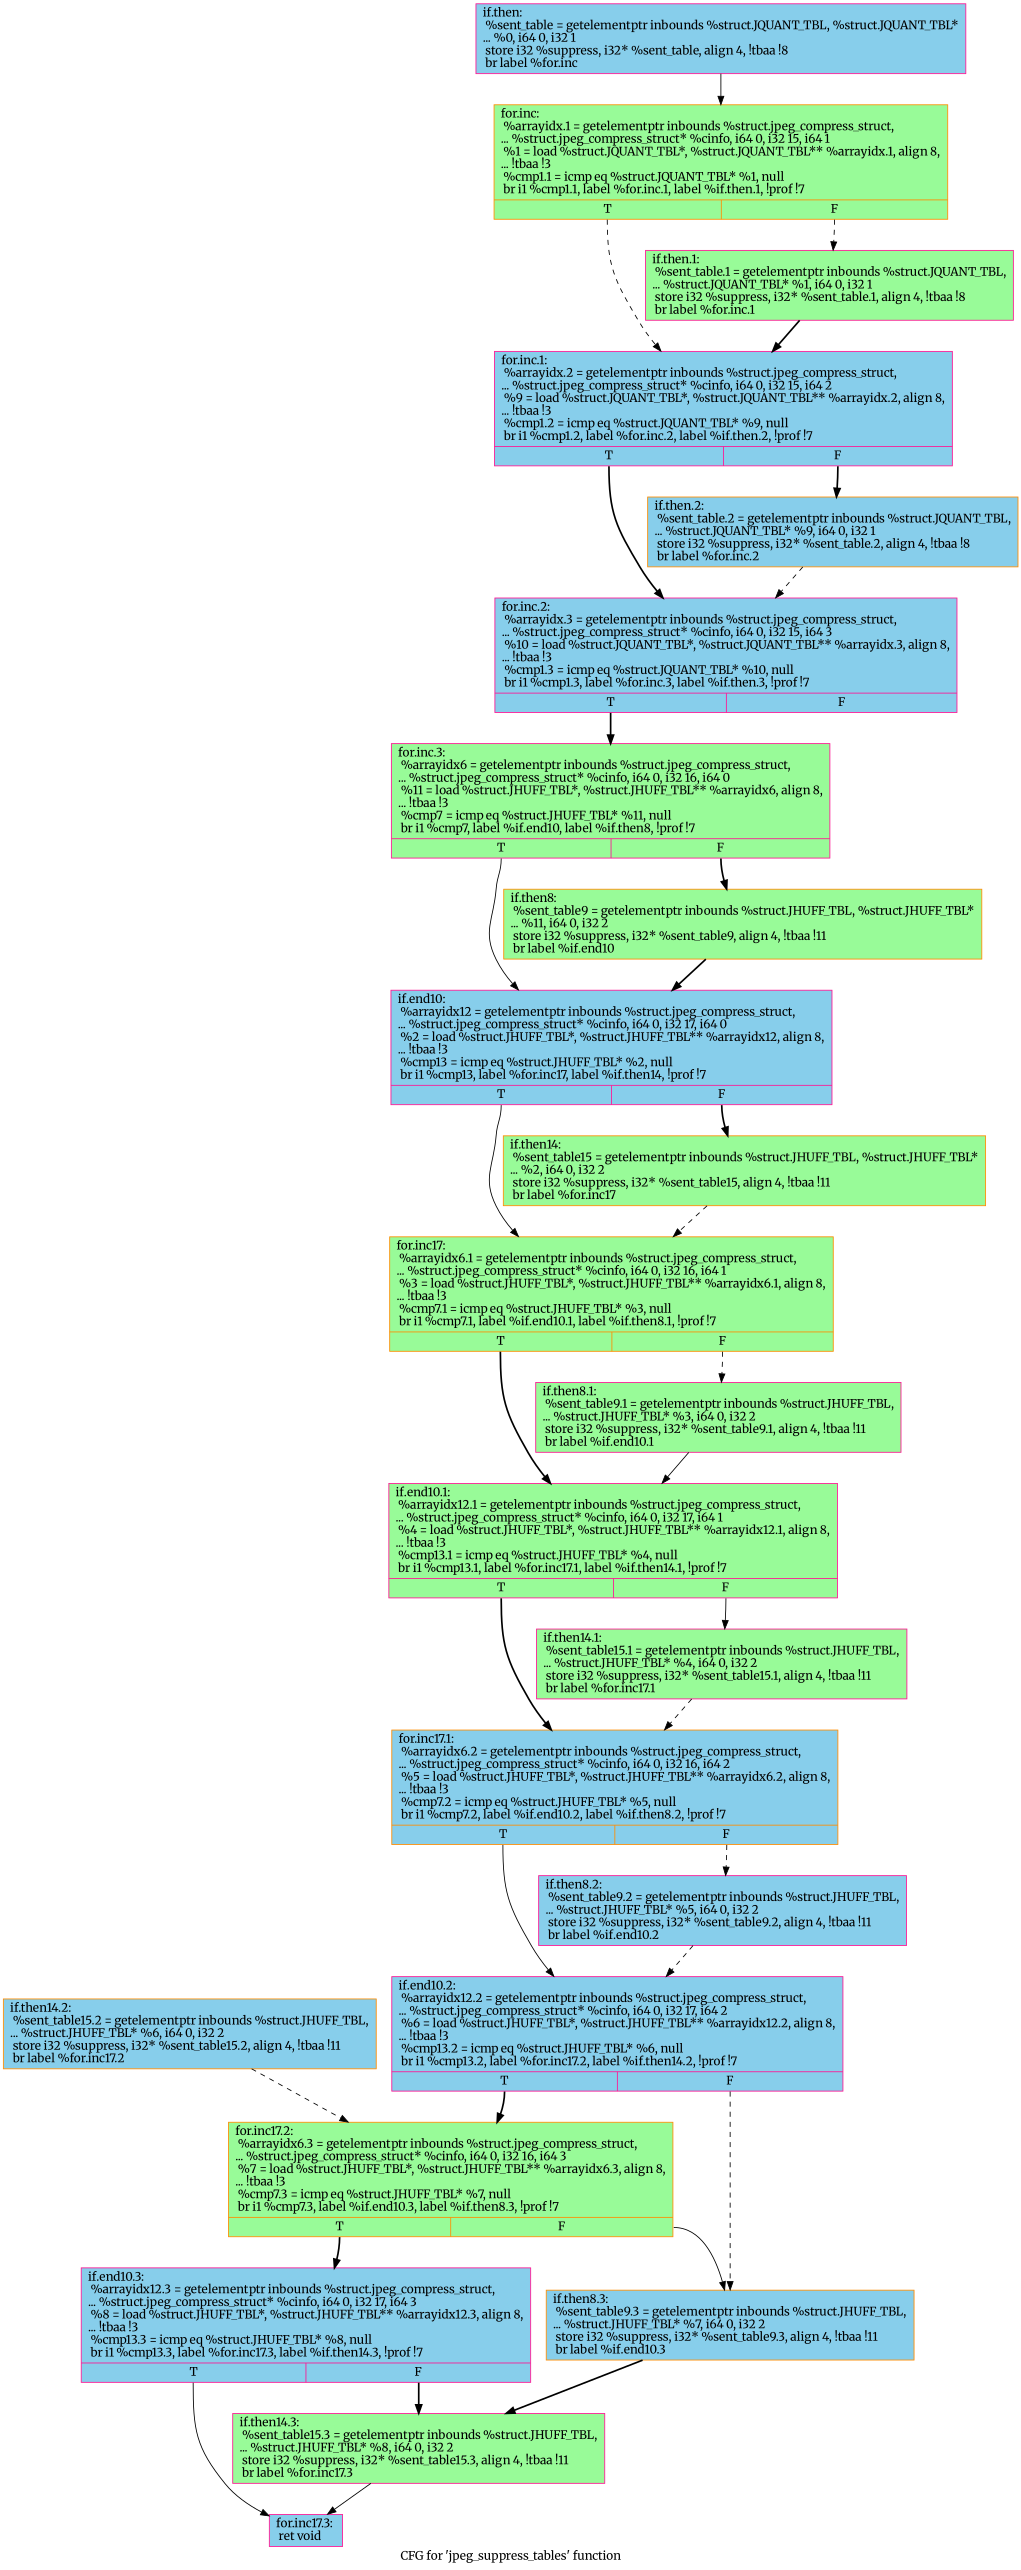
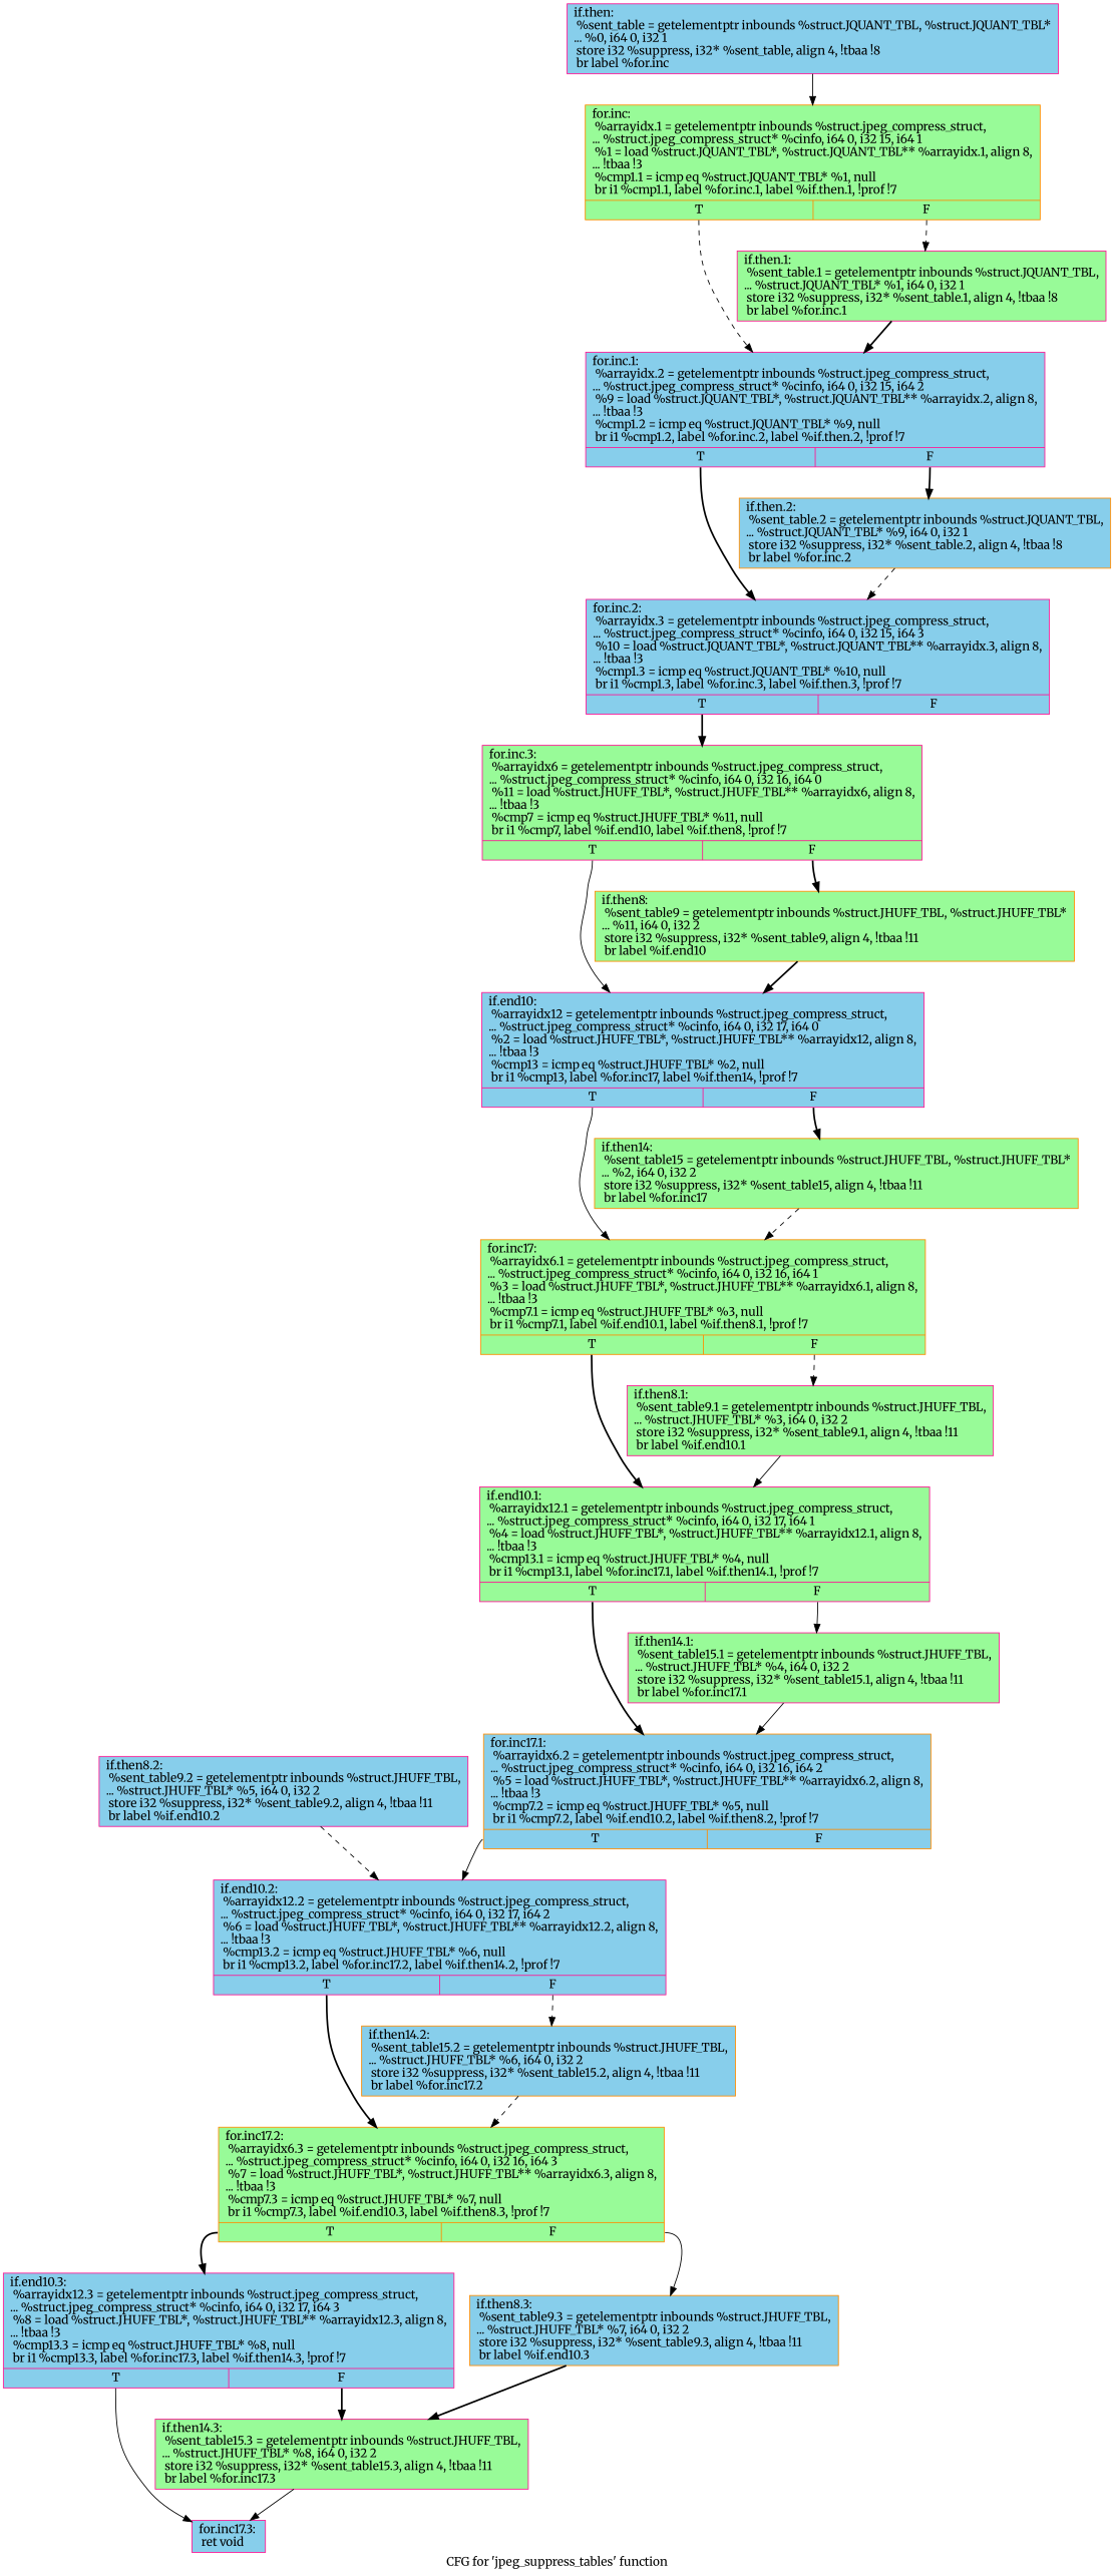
  digraph {
    fontname=Merriweather
    label="CFG for 'jpeg_suppress_tables' function"
    node [color=deeppink fillcolor=skyblue fontname=Merriweather shape=record style=filled]
    edge [fontname=Merriweather style=bold]
    n1 [color=darkorange fillcolor=palegreen label="{for.inc:                                          \l  %arrayidx.1 = getelementptr inbounds %struct.jpeg_compress_struct,\l... %struct.jpeg_compress_struct* %cinfo, i64 0, i32 15, i64 1\l  %1 = load %struct.JQUANT_TBL*, %struct.JQUANT_TBL** %arrayidx.1, align 8,\l... !tbaa !3\l  %cmp1.1 = icmp eq %struct.JQUANT_TBL* %1, null\l  br i1 %cmp1.1, label %for.inc.1, label %if.then.1, !prof !7\l|{<s0>T|<s1>F}}"]
    n2 [label="{for.inc.1:                                        \l  %arrayidx.2 = getelementptr inbounds %struct.jpeg_compress_struct,\l... %struct.jpeg_compress_struct* %cinfo, i64 0, i32 15, i64 2\l  %9 = load %struct.JQUANT_TBL*, %struct.JQUANT_TBL** %arrayidx.2, align 8,\l... !tbaa !3\l  %cmp1.2 = icmp eq %struct.JQUANT_TBL* %9, null\l  br i1 %cmp1.2, label %for.inc.2, label %if.then.2, !prof !7\l|{<s0>T|<s1>F}}"]
    n3 [fillcolor=palegreen label="{if.then.1:                                        \l  %sent_table.1 = getelementptr inbounds %struct.JQUANT_TBL,\l... %struct.JQUANT_TBL* %1, i64 0, i32 1\l  store i32 %suppress, i32* %sent_table.1, align 4, !tbaa !8\l  br label %for.inc.1\l}"]
    n4 [label="{if.then:                                          \l  %sent_table = getelementptr inbounds %struct.JQUANT_TBL, %struct.JQUANT_TBL*\l... %0, i64 0, i32 1\l  store i32 %suppress, i32* %sent_table, align 4, !tbaa !8\l  br label %for.inc\l}"]
    n5 [label="{for.inc.2:                                        \l  %arrayidx.3 = getelementptr inbounds %struct.jpeg_compress_struct,\l... %struct.jpeg_compress_struct* %cinfo, i64 0, i32 15, i64 3\l  %10 = load %struct.JQUANT_TBL*, %struct.JQUANT_TBL** %arrayidx.3, align 8,\l... !tbaa !3\l  %cmp1.3 = icmp eq %struct.JQUANT_TBL* %10, null\l  br i1 %cmp1.3, label %for.inc.3, label %if.then.3, !prof !7\l|{<s0>T|<s1>F}}"]
    n6 [color=darkorange label="{if.then.2:                                        \l  %sent_table.2 = getelementptr inbounds %struct.JQUANT_TBL,\l... %struct.JQUANT_TBL* %9, i64 0, i32 1\l  store i32 %suppress, i32* %sent_table.2, align 4, !tbaa !8\l  br label %for.inc.2\l}"]
    n7 [fillcolor=palegreen label="{for.inc.3:                                        \l  %arrayidx6 = getelementptr inbounds %struct.jpeg_compress_struct,\l... %struct.jpeg_compress_struct* %cinfo, i64 0, i32 16, i64 0\l  %11 = load %struct.JHUFF_TBL*, %struct.JHUFF_TBL** %arrayidx6, align 8,\l... !tbaa !3\l  %cmp7 = icmp eq %struct.JHUFF_TBL* %11, null\l  br i1 %cmp7, label %if.end10, label %if.then8, !prof !7\l|{<s0>T|<s1>F}}"]
    n8 [color=darkorange fillcolor=palegreen label="{if.then8:                                         \l  %sent_table9 = getelementptr inbounds %struct.JHUFF_TBL, %struct.JHUFF_TBL*\l... %11, i64 0, i32 2\l  store i32 %suppress, i32* %sent_table9, align 4, !tbaa !11\l  br label %if.end10\l}"]
    n9 [label="{if.end10:                                         \l  %arrayidx12 = getelementptr inbounds %struct.jpeg_compress_struct,\l... %struct.jpeg_compress_struct* %cinfo, i64 0, i32 17, i64 0\l  %2 = load %struct.JHUFF_TBL*, %struct.JHUFF_TBL** %arrayidx12, align 8,\l... !tbaa !3\l  %cmp13 = icmp eq %struct.JHUFF_TBL* %2, null\l  br i1 %cmp13, label %for.inc17, label %if.then14, !prof !7\l|{<s0>T|<s1>F}}"]
    n10 [color=darkorange fillcolor=palegreen label="{for.inc17:                                        \l  %arrayidx6.1 = getelementptr inbounds %struct.jpeg_compress_struct,\l... %struct.jpeg_compress_struct* %cinfo, i64 0, i32 16, i64 1\l  %3 = load %struct.JHUFF_TBL*, %struct.JHUFF_TBL** %arrayidx6.1, align 8,\l... !tbaa !3\l  %cmp7.1 = icmp eq %struct.JHUFF_TBL* %3, null\l  br i1 %cmp7.1, label %if.end10.1, label %if.then8.1, !prof !7\l|{<s0>T|<s1>F}}"]
    n11 [color=darkorange fillcolor=palegreen label="{if.then14:                                        \l  %sent_table15 = getelementptr inbounds %struct.JHUFF_TBL, %struct.JHUFF_TBL*\l... %2, i64 0, i32 2\l  store i32 %suppress, i32* %sent_table15, align 4, !tbaa !11\l  br label %for.inc17\l}"]
    n12 [fillcolor=palegreen label="{if.end10.1:                                       \l  %arrayidx12.1 = getelementptr inbounds %struct.jpeg_compress_struct,\l... %struct.jpeg_compress_struct* %cinfo, i64 0, i32 17, i64 1\l  %4 = load %struct.JHUFF_TBL*, %struct.JHUFF_TBL** %arrayidx12.1, align 8,\l... !tbaa !3\l  %cmp13.1 = icmp eq %struct.JHUFF_TBL* %4, null\l  br i1 %cmp13.1, label %for.inc17.1, label %if.then14.1, !prof !7\l|{<s0>T|<s1>F}}"]
    n13 [fillcolor=palegreen label="{if.then8.1:                                       \l  %sent_table9.1 = getelementptr inbounds %struct.JHUFF_TBL,\l... %struct.JHUFF_TBL* %3, i64 0, i32 2\l  store i32 %suppress, i32* %sent_table9.1, align 4, !tbaa !11\l  br label %if.end10.1\l}"]
    n14 [color=darkorange label="{for.inc17.1:                                      \l  %arrayidx6.2 = getelementptr inbounds %struct.jpeg_compress_struct,\l... %struct.jpeg_compress_struct* %cinfo, i64 0, i32 16, i64 2\l  %5 = load %struct.JHUFF_TBL*, %struct.JHUFF_TBL** %arrayidx6.2, align 8,\l... !tbaa !3\l  %cmp7.2 = icmp eq %struct.JHUFF_TBL* %5, null\l  br i1 %cmp7.2, label %if.end10.2, label %if.then8.2, !prof !7\l|{<s0>T|<s1>F}}"]
    n15 [fillcolor=palegreen label="{if.then14.1:                                      \l  %sent_table15.1 = getelementptr inbounds %struct.JHUFF_TBL,\l... %struct.JHUFF_TBL* %4, i64 0, i32 2\l  store i32 %suppress, i32* %sent_table15.1, align 4, !tbaa !11\l  br label %for.inc17.1\l}"]
    n16 [label="{if.end10.2:                                       \l  %arrayidx12.2 = getelementptr inbounds %struct.jpeg_compress_struct,\l... %struct.jpeg_compress_struct* %cinfo, i64 0, i32 17, i64 2\l  %6 = load %struct.JHUFF_TBL*, %struct.JHUFF_TBL** %arrayidx12.2, align 8,\l... !tbaa !3\l  %cmp13.2 = icmp eq %struct.JHUFF_TBL* %6, null\l  br i1 %cmp13.2, label %for.inc17.2, label %if.then14.2, !prof !7\l|{<s0>T|<s1>F}}"]
    n17 [label="{if.then8.2:                                       \l  %sent_table9.2 = getelementptr inbounds %struct.JHUFF_TBL,\l... %struct.JHUFF_TBL* %5, i64 0, i32 2\l  store i32 %suppress, i32* %sent_table9.2, align 4, !tbaa !11\l  br label %if.end10.2\l}"]
    n18 [color=darkorange fillcolor=palegreen label="{for.inc17.2:                                      \l  %arrayidx6.3 = getelementptr inbounds %struct.jpeg_compress_struct,\l... %struct.jpeg_compress_struct* %cinfo, i64 0, i32 16, i64 3\l  %7 = load %struct.JHUFF_TBL*, %struct.JHUFF_TBL** %arrayidx6.3, align 8,\l... !tbaa !3\l  %cmp7.3 = icmp eq %struct.JHUFF_TBL* %7, null\l  br i1 %cmp7.3, label %if.end10.3, label %if.then8.3, !prof !7\l|{<s0>T|<s1>F}}"]
    n19 [color=darkorange label="{if.then14.2:                                      \l  %sent_table15.2 = getelementptr inbounds %struct.JHUFF_TBL,\l... %struct.JHUFF_TBL* %6, i64 0, i32 2\l  store i32 %suppress, i32* %sent_table15.2, align 4, !tbaa !11\l  br label %for.inc17.2\l}"]
    n20 [label="{if.end10.3:                                       \l  %arrayidx12.3 = getelementptr inbounds %struct.jpeg_compress_struct,\l... %struct.jpeg_compress_struct* %cinfo, i64 0, i32 17, i64 3\l  %8 = load %struct.JHUFF_TBL*, %struct.JHUFF_TBL** %arrayidx12.3, align 8,\l... !tbaa !3\l  %cmp13.3 = icmp eq %struct.JHUFF_TBL* %8, null\l  br i1 %cmp13.3, label %for.inc17.3, label %if.then14.3, !prof !7\l|{<s0>T|<s1>F}}"]
    n21 [color=darkorange label="{if.then8.3:                                       \l  %sent_table9.3 = getelementptr inbounds %struct.JHUFF_TBL,\l... %struct.JHUFF_TBL* %7, i64 0, i32 2\l  store i32 %suppress, i32* %sent_table9.3, align 4, !tbaa !11\l  br label %if.end10.3\l}"]
    n22 [label="{for.inc17.3:                                      \l  ret void\l}"]
    n23 [fillcolor=palegreen label="{if.then14.3:                                      \l  %sent_table15.3 = getelementptr inbounds %struct.JHUFF_TBL,\l... %struct.JHUFF_TBL* %8, i64 0, i32 2\l  store i32 %suppress, i32* %sent_table15.3, align 4, !tbaa !11\l  br label %for.inc17.3\l}"]
    n1 -> n2 [style=dashed tailport=s0]
    n1 -> n3 [style=dashed tailport=s1]
    n2 -> n5 [tailport=s0]
    n2 -> n6 [tailport=s1]
    n3 -> n2
    n4 -> n1 [style=solid]
    n5 -> n7 [tailport=s0]
    n6 -> n5 [style=dashed]
    n7 -> n8 [tailport=s1]
    n7 -> n9 [style=solid tailport=s0]
    n8 -> n9
    n9 -> n10 [style=solid tailport=s0]
    n9 -> n11 [tailport=s1]
    n10 -> n12 [tailport=s0]
    n10 -> n13 [style=dashed tailport=s1]
    n11 -> n10 [style=dashed]
    n12 -> n14 [tailport=s0]
    n12 -> n15 [style=solid tailport=s1]
    n13 -> n12 [style=solid]
    n14 -> n16 [style=solid tailport=s0]
-   n14 -> n17 [style=dashed tailport=s1]
-   n15 -> n14 [style=dashed]
+   n15 -> n14 [style=solid]
    n16 -> n18 [tailport=s0]
-   n16 -> n21 [style=dashed tailport=s1]
+   n16 -> n19 [style=dashed tailport=s1]
    n17 -> n16 [style=dashed]
    n18 -> n20 [tailport=s0]
    n18 -> n21 [style=solid tailport=s1]
    n19 -> n18 [style=dashed]
    n20 -> n22 [style=solid tailport=s0]
    n20 -> n23 [tailport=s1]
    n21 -> n23
    n23 -> n22 [style=solid]
  }
